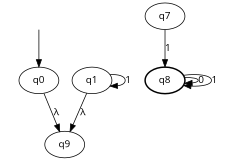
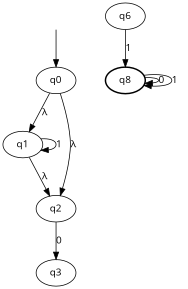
  digraph {
    fontname="Open Sans"
    rankdir=TB
    node [fontname="Open Sans"]
    edge [fontname="Open Sans"]
    _invisible [style=invis]
    q0
    q1
-   q2 [label=q9]
+   q2
+   q3
    n6 [label=q8 penwidth=2]
-   q6 [label=q7]
+   q6
    _invisible -> q0
+   q0 -> q1 [label="&lambda;"]
    q0 -> q2 [label="&lambda;"]
    q1 -> q1 [label=1]
    q1 -> q2 [label="&lambda;"]
+   q2 -> q3 [label=0]
    n6 -> n6 [label=0]
    n6 -> n6 [label=1]
    q6 -> n6 [label=1]
  }
